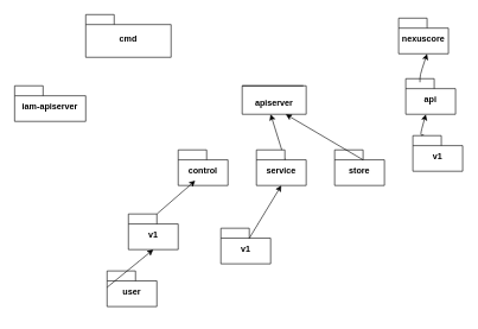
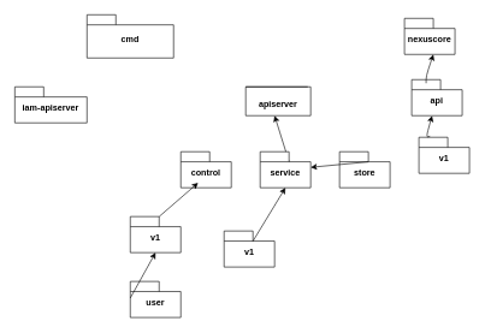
  <mxCell id="0" />
  <mxCell id="1" parent="0" />
  <mxCell id="2" value="cmd" style="shape=folder;fontStyle=1;spacingTop=10;tabWidth=40;tabHeight=14;tabPosition=left;html=1;whiteSpace=wrap;align=center;" parent="1" vertex="1"><mxGeometry x="120" y="20" width="120" height="60" as="geometry" /></mxCell>
  <mxCell id="3" value="iam-apiserver" style="shape=folder;fontStyle=1;spacingTop=10;tabWidth=40;tabHeight=14;tabPosition=left;html=1;whiteSpace=wrap;" parent="1" vertex="1"><mxGeometry x="20" y="120" width="100" height="50" as="geometry" /></mxCell>
  <mxCell id="4" value="&lt;div&gt;apiserver&lt;/div&gt;" style="shape=folder;fontStyle=1;spacingTop=10;tabWidth=120;tabHeight=0;tabPosition=left;html=1;whiteSpace=wrap;" parent="1" vertex="1"><mxGeometry x="340" y="120" width="90" height="40" as="geometry" /></mxCell>
  <mxCell id="5" value="store" style="shape=folder;fontStyle=1;spacingTop=10;tabWidth=40;tabHeight=14;tabPosition=left;html=1;whiteSpace=wrap;" parent="1" vertex="1"><mxGeometry x="470" y="210" width="70" height="50" as="geometry" /></mxCell>
  <mxCell id="6" value="control" style="shape=folder;fontStyle=1;spacingTop=10;tabWidth=40;tabHeight=14;tabPosition=left;html=1;whiteSpace=wrap;" parent="1" vertex="1"><mxGeometry x="250" y="210" width="70" height="50" as="geometry" /></mxCell>
  <mxCell id="7" style="edgeStyle=none;html=1;exitX=0;exitY=0;exitDx=40;exitDy=14;exitPerimeter=0;" parent="1" source="8" edge="1"><mxGeometry relative="1" as="geometry"><mxPoint x="380" y="160" as="targetPoint" /></mxGeometry></mxCell>
  <mxCell id="8" value="service" style="shape=folder;fontStyle=1;spacingTop=10;tabWidth=40;tabHeight=14;tabPosition=left;html=1;whiteSpace=wrap;" parent="1" vertex="1"><mxGeometry x="360" y="210" width="70" height="50" as="geometry" /></mxCell>
- <mxCell id="9" style="edgeStyle=none;html=1;exitX=0;exitY=0;exitDx=40;exitDy=14;exitPerimeter=0;entryX=0.68;entryY=1;entryDx=0;entryDy=0;entryPerimeter=0;" parent="1" source="5" target="4" edge="1"><mxGeometry relative="1" as="geometry" /></mxCell>
+ <mxCell id="9" style="edgeStyle=none;html=1;exitX=0;exitY=0;exitDx=40;exitDy=14;exitPerimeter=0;" parent="1" source="5" target="8" edge="1"><mxGeometry relative="1" as="geometry" /></mxCell>
  <mxCell id="10" value="v1" style="shape=folder;fontStyle=1;spacingTop=10;tabWidth=40;tabHeight=14;tabPosition=left;html=1;whiteSpace=wrap;" parent="1" vertex="1"><mxGeometry x="180" y="300" width="70" height="50" as="geometry" /></mxCell>
  <mxCell id="11" style="edgeStyle=none;html=1;exitX=0;exitY=0;exitDx=40;exitDy=0;exitPerimeter=0;entryX=0.343;entryY=0.864;entryDx=0;entryDy=0;entryPerimeter=0;" parent="1" source="10" target="6" edge="1"><mxGeometry relative="1" as="geometry" /></mxCell>
- <mxCell id="12" value="user" style="shape=folder;fontStyle=1;spacingTop=10;tabWidth=40;tabHeight=14;tabPosition=left;html=1;whiteSpace=wrap;" parent="1" vertex="1"><mxGeometry x="150" y="380" width="70" height="50" as="geometry" /></mxCell>
+ <mxCell id="12" value="user" style="shape=folder;fontStyle=1;spacingTop=10;tabWidth=40;tabHeight=14;tabPosition=left;html=1;whiteSpace=wrap;" parent="1" vertex="1"><mxGeometry x="180" y="390" width="70" height="50" as="geometry" /></mxCell>
  <mxCell id="13" style="edgeStyle=none;html=1;exitX=0;exitY=0;exitDx=0;exitDy=23;exitPerimeter=0;entryX=0.5;entryY=1;entryDx=0;entryDy=0;entryPerimeter=0;" parent="1" source="12" target="10" edge="1"><mxGeometry relative="1" as="geometry" /></mxCell>
  <mxCell id="14" value="v1" style="shape=folder;fontStyle=1;spacingTop=10;tabWidth=40;tabHeight=14;tabPosition=left;html=1;whiteSpace=wrap;" parent="1" vertex="1"><mxGeometry x="310" y="320" width="70" height="50" as="geometry" /></mxCell>
  <mxCell id="15" style="edgeStyle=none;html=1;exitX=0;exitY=0;exitDx=40;exitDy=14;exitPerimeter=0;entryX=0.5;entryY=1;entryDx=0;entryDy=0;entryPerimeter=0;" parent="1" source="14" target="8" edge="1"><mxGeometry relative="1" as="geometry" /></mxCell>
  <mxCell id="16" value="nexuscore" style="shape=folder;fontStyle=1;spacingTop=10;tabWidth=40;tabHeight=14;tabPosition=left;html=1;whiteSpace=wrap;" parent="1" vertex="1"><mxGeometry x="560" y="25" width="70" height="50" as="geometry" /></mxCell>
  <mxCell id="17" value="api" style="shape=folder;fontStyle=1;spacingTop=10;tabWidth=40;tabHeight=14;tabPosition=left;html=1;whiteSpace=wrap;" parent="1" vertex="1"><mxGeometry x="570" y="110" width="70" height="50" as="geometry" /></mxCell>
  <mxCell id="18" style="edgeStyle=none;html=1;exitX=0;exitY=0;exitDx=60;exitDy=0;exitPerimeter=0;entryX=0.5;entryY=1;entryDx=0;entryDy=0;entryPerimeter=0;" parent="1" edge="1"><mxGeometry relative="1" as="geometry"><mxPoint x="590" y="115" as="sourcePoint" /><mxPoint x="600" y="75" as="targetPoint" /><Array as="points"><mxPoint x="590" y="105" /></Array></mxGeometry></mxCell>
  <mxCell id="19" value="v1" style="shape=folder;fontStyle=1;spacingTop=10;tabWidth=40;tabHeight=14;tabPosition=left;html=1;whiteSpace=wrap;" parent="1" vertex="1"><mxGeometry x="580" y="190" width="70" height="50" as="geometry" /></mxCell>
  <mxCell id="20" style="edgeStyle=none;html=1;exitX=0.219;exitY=-0.028;exitDx=0;exitDy=0;exitPerimeter=0;" parent="1" source="19" target="17" edge="1"><mxGeometry relative="1" as="geometry"><mxPoint x="540" y="170" as="sourcePoint" /><mxPoint x="550" y="130" as="targetPoint" /><Array as="points"><mxPoint x="590" y="190" /></Array></mxGeometry></mxCell>
